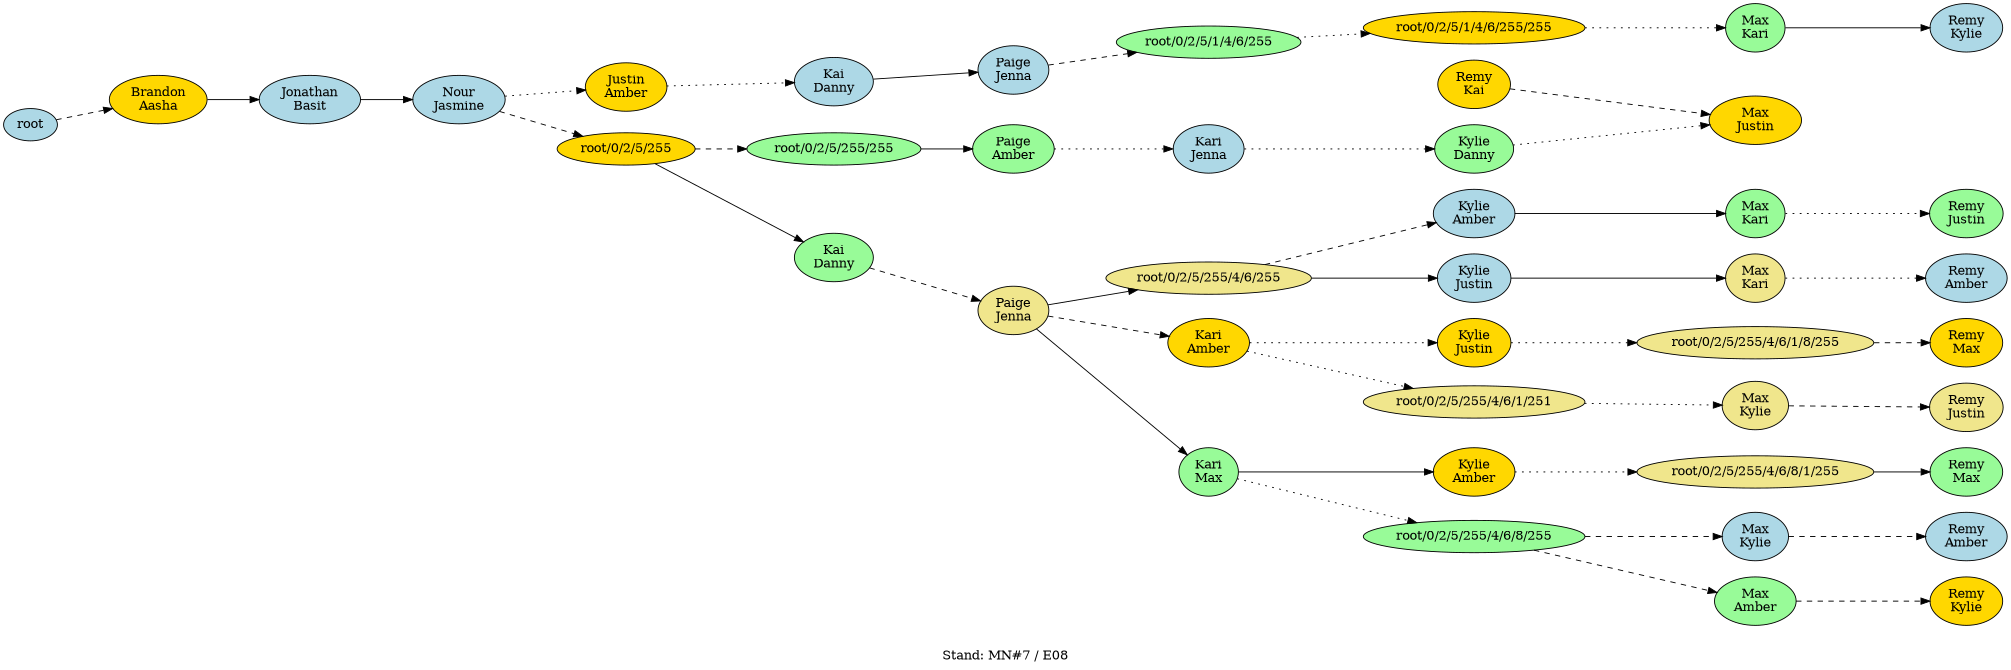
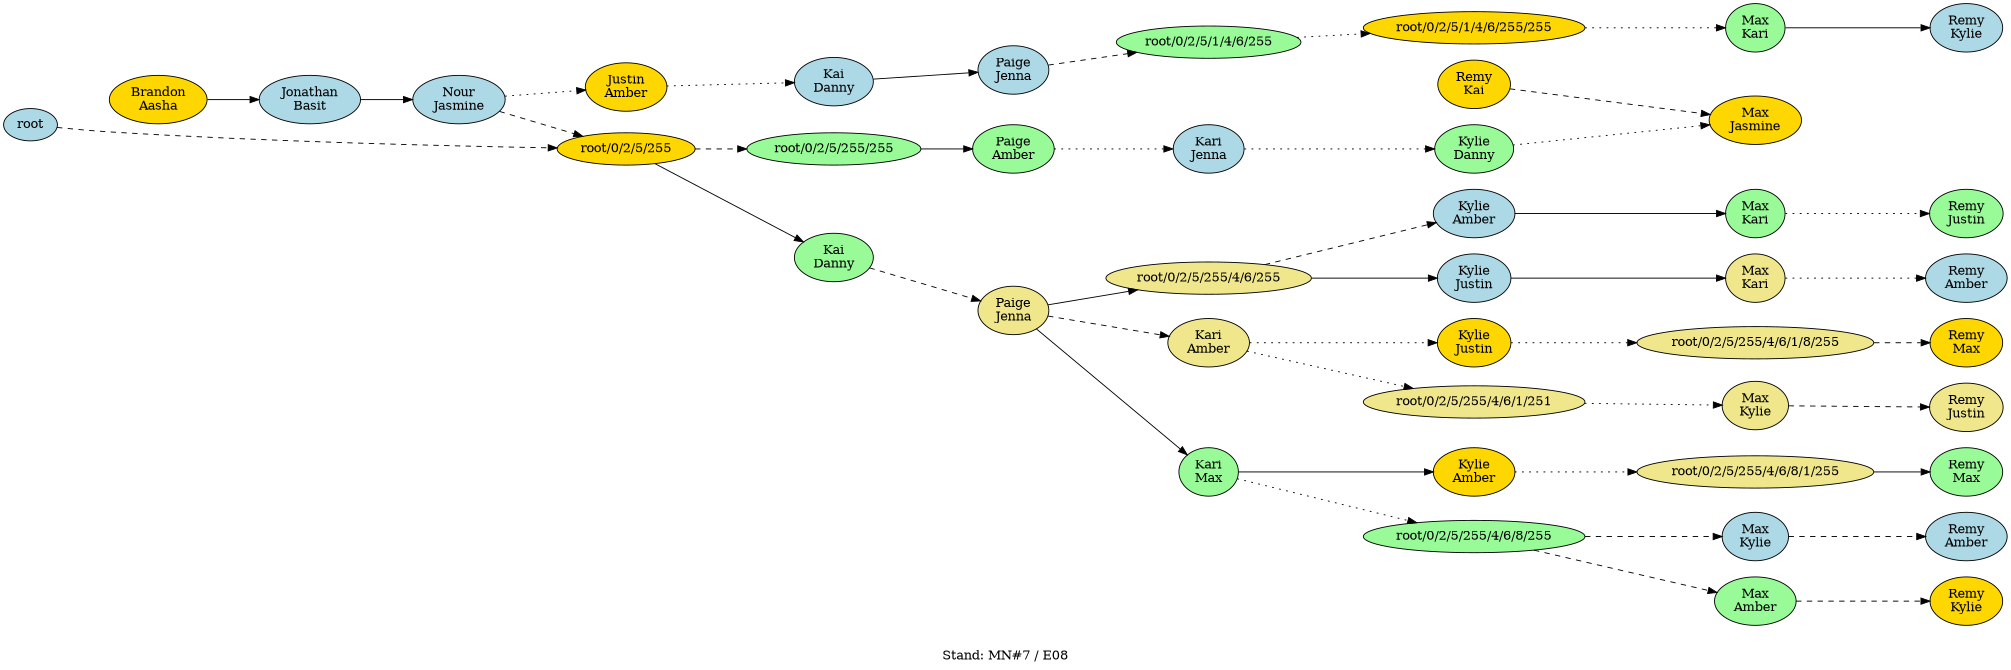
  digraph {
    label="Stand: MN#7 / E08"
    labelloc=b
    rankdir=LR
    ranksep=0.8
    node [fillcolor=lightblue style=filled]
    edge [style=dotted]
    n1 [fillcolor=gold label="Brandon\nAasha"]
    n2 [label="Jonathan\nBasit"]
    n3 [label="Nour\nJasmine"]
    root
    n5 [fillcolor=gold label="Justin\nAmber"]
    "root/0/2/5/255" [fillcolor=gold]
    n7 [label="Kai\nDanny"]
    n8 [fillcolor=palegreen label="Kai\nDanny"]
    "root/0/2/5/255/255" [fillcolor=palegreen]
    n10 [label="Paige\nJenna"]
    "root/0/2/5/1/4/6/255" [fillcolor=palegreen]
    "root/0/2/5/1/4/6/255/255" [fillcolor=gold]
    n13 [fillcolor=palegreen label="Max\nKari"]
    n14 [label="Remy\nKylie"]
    n15 [fillcolor=khaki label="Paige\nJenna"]
    n16 [fillcolor=palegreen label="Paige\nAmber"]
-   n17 [fillcolor=gold label="Kari\nAmber"]
+   n17 [fillcolor=khaki label="Kari\nAmber"]
    n18 [fillcolor=palegreen label="Kari\nMax"]
    "root/0/2/5/255/4/6/255" [fillcolor=khaki]
    n20 [fillcolor=gold label="Kylie\nJustin"]
    n21 [fillcolor=khaki label="root/0/2/5/255/4/6/1/251"]
    n22 [fillcolor=gold label="Kylie\nAmber"]
    "root/0/2/5/255/4/6/8/255" [fillcolor=palegreen]
    n24 [label="Kylie\nAmber"]
    n25 [label="Kylie\nJustin"]
    "root/0/2/5/255/4/6/1/8/255" [fillcolor=khaki]
    n27 [fillcolor=khaki label="Max\nKylie"]
    n28 [fillcolor=gold label="Remy\nMax"]
    "root/0/2/5/255/4/6/8/1/255" [fillcolor=khaki]
    n30 [fillcolor=palegreen label="Max\nAmber"]
    n31 [label="Max\nKylie"]
    n32 [fillcolor=palegreen label="Remy\nMax"]
    n33 [fillcolor=gold label="Remy\nKylie"]
    n34 [label="Remy\nAmber"]
    n35 [fillcolor=khaki label="Remy\nJustin"]
    n36 [fillcolor=palegreen label="Max\nKari"]
    n37 [fillcolor=khaki label="Max\nKari"]
    n38 [fillcolor=palegreen label="Remy\nJustin"]
    n39 [label="Remy\nAmber"]
    n40 [label="Kari\nJenna"]
    n41 [fillcolor=palegreen label="Kylie\nDanny"]
-   n42 [fillcolor=gold label="Max\nJustin"]
+   n42 [fillcolor=gold label="Max\nJasmine"]
    n43 [fillcolor=gold label="Remy\nKai"]
    n1 -> n2 [style=solid]
    n2 -> n3 [style=solid]
    n3 -> n5
    n3 -> "root/0/2/5/255" [style=dashed]
-   root -> n1 [style=dashed]
+   root -> "root/0/2/5/255" [style=dashed]
    n5 -> n7
    "root/0/2/5/255" -> n8 [style=solid]
    "root/0/2/5/255" -> "root/0/2/5/255/255" [style=dashed]
    n7 -> n10 [style=solid]
    n8 -> n15 [style=dashed]
    "root/0/2/5/255/255" -> n16 [style=solid]
    n10 -> "root/0/2/5/1/4/6/255" [style=dashed]
    "root/0/2/5/1/4/6/255" -> "root/0/2/5/1/4/6/255/255"
    "root/0/2/5/1/4/6/255/255" -> n13
    n13 -> n14 [style=solid]
    n15 -> n17 [style=dashed]
    n15 -> n18 [style=solid]
    n15 -> "root/0/2/5/255/4/6/255" [style=solid]
    n16 -> n40
    n17 -> n20
    n17 -> n21
    n18 -> n22 [style=solid]
    n18 -> "root/0/2/5/255/4/6/8/255"
    "root/0/2/5/255/4/6/255" -> n24 [style=dashed]
    "root/0/2/5/255/4/6/255" -> n25 [style=solid]
    n20 -> "root/0/2/5/255/4/6/1/8/255"
    n21 -> n27
    n22 -> "root/0/2/5/255/4/6/8/1/255"
    "root/0/2/5/255/4/6/8/255" -> n30 [style=dashed]
    "root/0/2/5/255/4/6/8/255" -> n31 [style=dashed]
    n24 -> n36 [style=solid]
    n25 -> n37 [style=solid]
    "root/0/2/5/255/4/6/1/8/255" -> n28 [style=dashed]
    n27 -> n35 [style=dashed]
    "root/0/2/5/255/4/6/8/1/255" -> n32 [style=solid]
    n30 -> n33 [style=dashed]
    n31 -> n34 [style=dashed]
    n36 -> n38
    n37 -> n39
    n40 -> n41
    n41 -> n42
    n43 -> n42 [style=dashed]
  }
